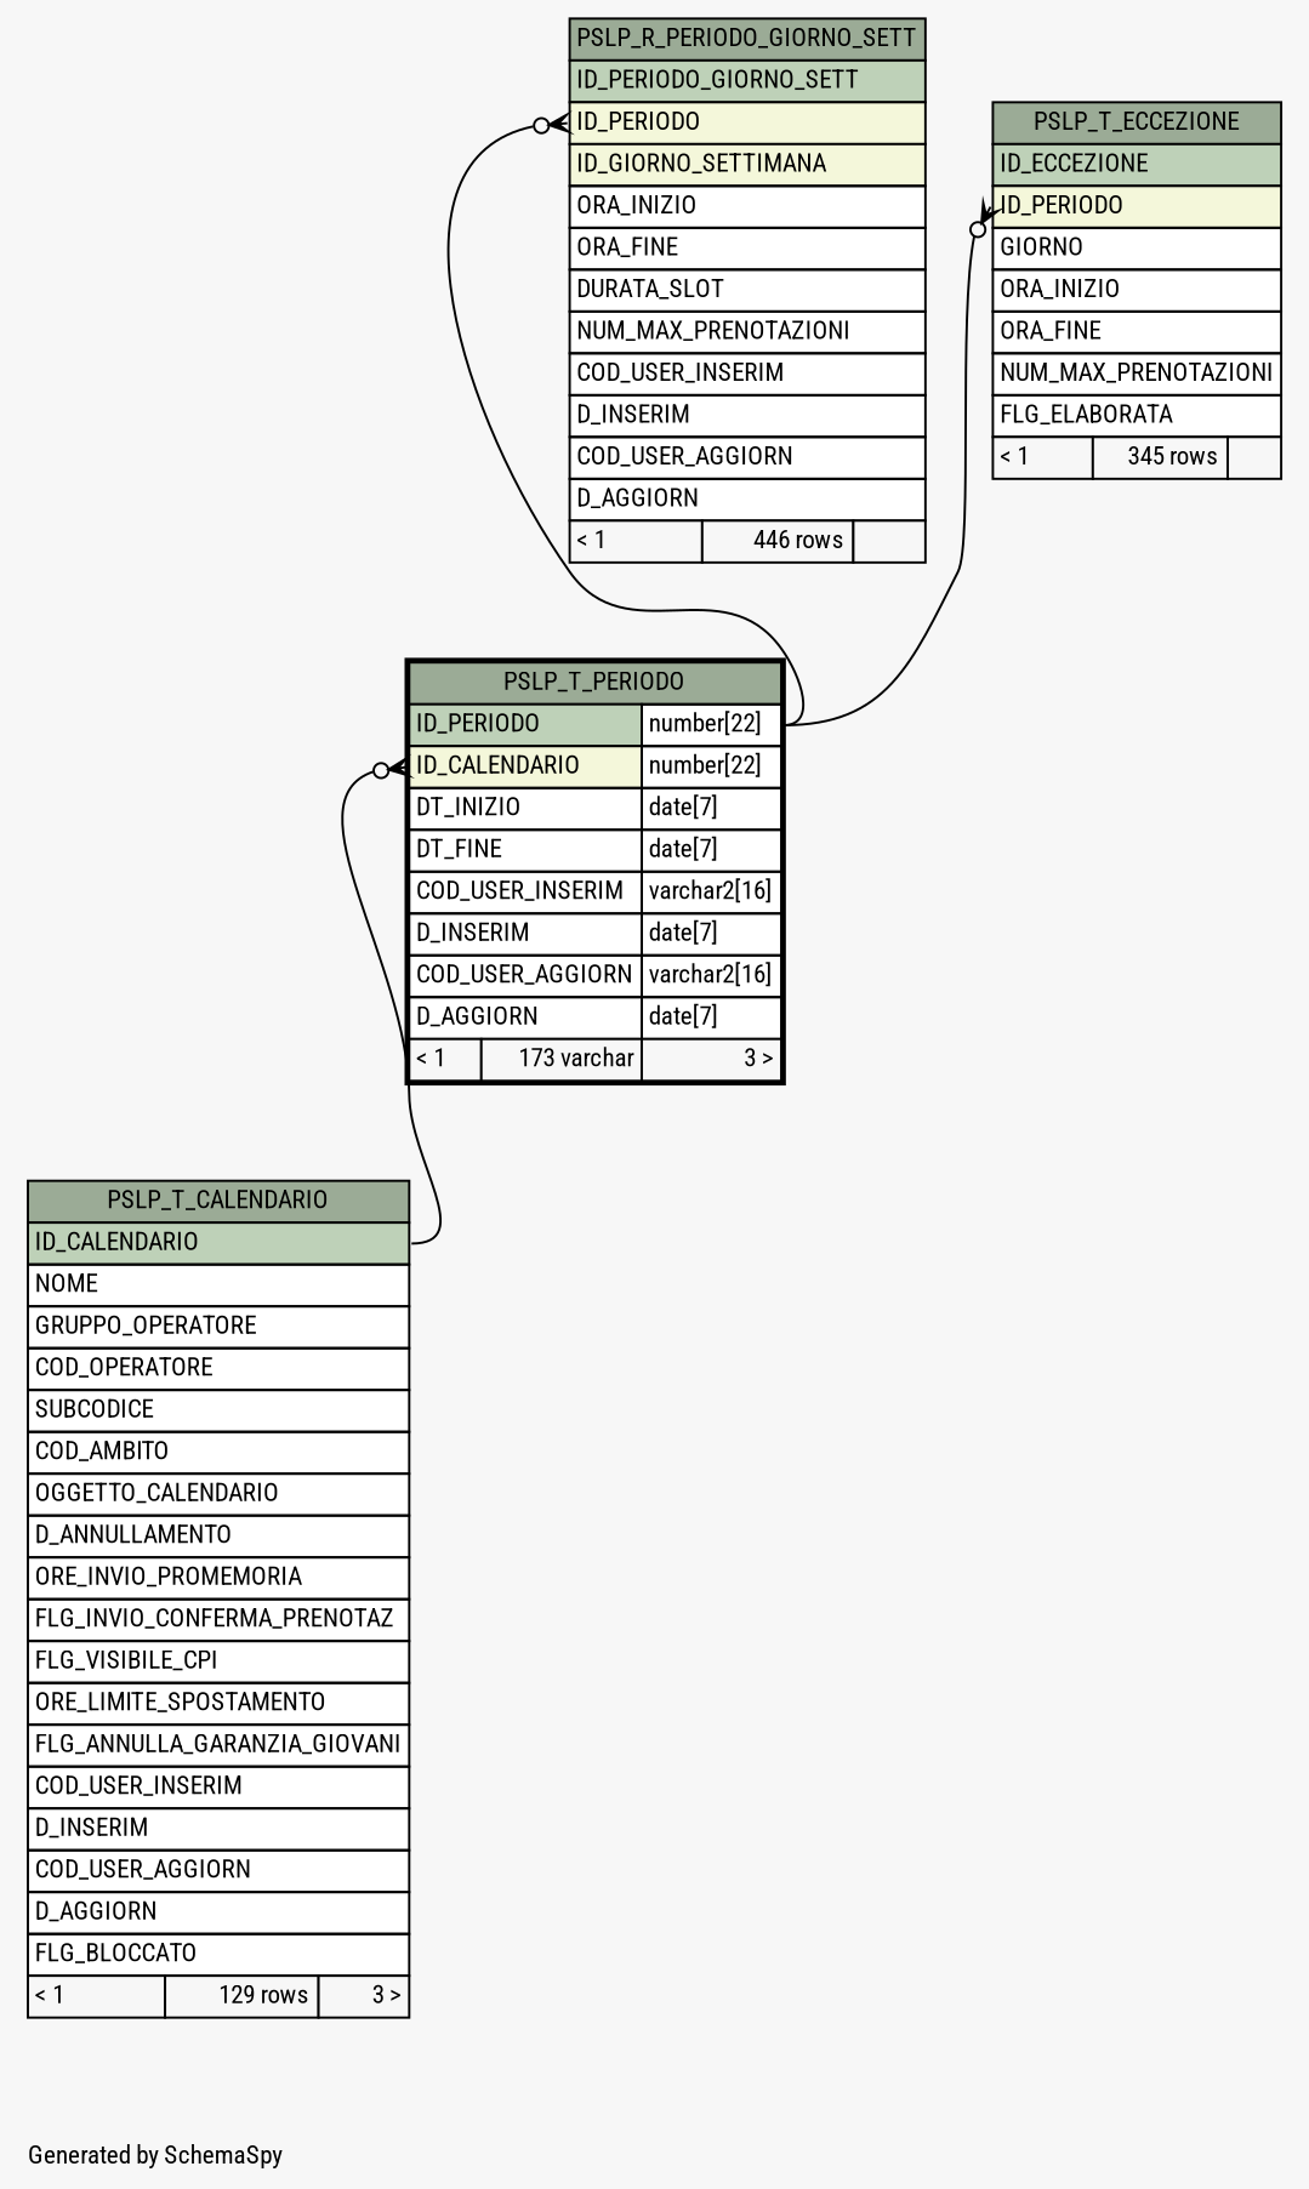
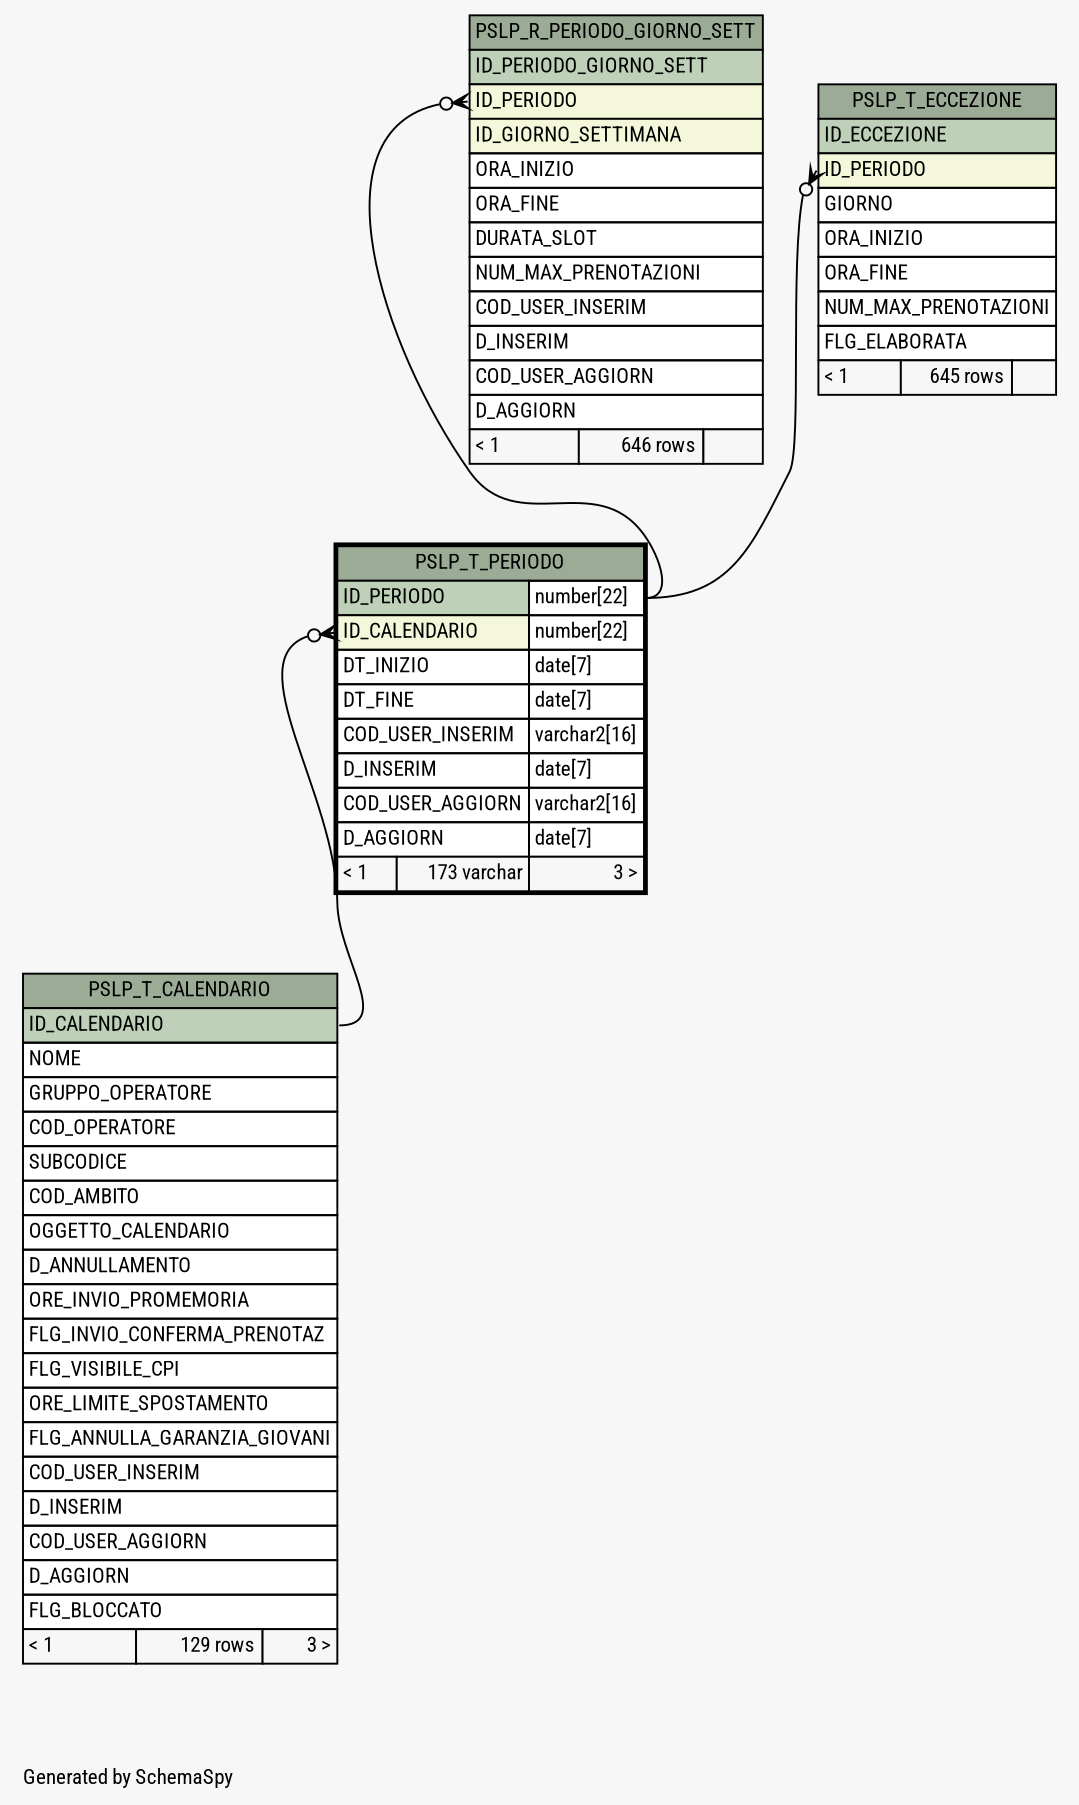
  digraph {
    bgcolor="#f7f7f7"
    fontname="Roboto Condensed"
    fontsize=11
    label="\nGenerated by SchemaSpy"
    labeljust=l
    nodesep=0.18
    rankdir=TB
    ranksep=0.46
    node [fontname="Roboto Condensed" fontsize=11 shape=plaintext]
    edge [arrowhead=none arrowsize=0.8 arrowtail=crowodot dir=back fontname="Roboto Condensed" headport="ID_PERIODO.type:e" tailport="ID_PERIODO:w"]
-   n1 [label=<     <TABLE BORDER="0" CELLBORDER="1" CELLSPACING="0" BGCOLOR="#ffffff">       <TR><TD COLSPAN="3" BGCOLOR="#9bab96" ALIGN="CENTER">PSLP_R_PERIODO_GIORNO_SETT</TD></TR>       <TR><TD PORT="ID_PERIODO_GIORNO_SETT" COLSPAN="3" BGCOLOR="#bed1b8" ALIGN="LEFT">ID_PERIODO_GIORNO_SETT</TD></TR>       <TR><TD PORT="ID_PERIODO" COLSPAN="3" BGCOLOR="#f4f7da" ALIGN="LEFT">ID_PERIODO</TD></TR>       <TR><TD PORT="ID_GIORNO_SETTIMANA" COLSPAN="3" BGCOLOR="#f4f7da" ALIGN="LEFT">ID_GIORNO_SETTIMANA</TD></TR>       <TR><TD PORT="ORA_INIZIO" COLSPAN="3" ALIGN="LEFT">ORA_INIZIO</TD></TR>       <TR><TD PORT="ORA_FINE" COLSPAN="3" ALIGN="LEFT">ORA_FINE</TD></TR>       <TR><TD PORT="DURATA_SLOT" COLSPAN="3" ALIGN="LEFT">DURATA_SLOT</TD></TR>       <TR><TD PORT="NUM_MAX_PRENOTAZIONI" COLSPAN="3" ALIGN="LEFT">NUM_MAX_PRENOTAZIONI</TD></TR>       <TR><TD PORT="COD_USER_INSERIM" COLSPAN="3" ALIGN="LEFT">COD_USER_INSERIM</TD></TR>       <TR><TD PORT="D_INSERIM" COLSPAN="3" ALIGN="LEFT">D_INSERIM</TD></TR>       <TR><TD PORT="COD_USER_AGGIORN" COLSPAN="3" ALIGN="LEFT">COD_USER_AGGIORN</TD></TR>       <TR><TD PORT="D_AGGIORN" COLSPAN="3" ALIGN="LEFT">D_AGGIORN</TD></TR>       <TR><TD ALIGN="LEFT" BGCOLOR="#f7f7f7">&lt; 1</TD><TD ALIGN="RIGHT" BGCOLOR="#f7f7f7">446 rows</TD><TD ALIGN="RIGHT" BGCOLOR="#f7f7f7">  </TD></TR>     </TABLE>>]
+   n1 [label=<     <TABLE BORDER="0" CELLBORDER="1" CELLSPACING="0" BGCOLOR="#ffffff">       <TR><TD COLSPAN="3" BGCOLOR="#9bab96" ALIGN="CENTER">PSLP_R_PERIODO_GIORNO_SETT</TD></TR>       <TR><TD PORT="ID_PERIODO_GIORNO_SETT" COLSPAN="3" BGCOLOR="#bed1b8" ALIGN="LEFT">ID_PERIODO_GIORNO_SETT</TD></TR>       <TR><TD PORT="ID_PERIODO" COLSPAN="3" BGCOLOR="#f4f7da" ALIGN="LEFT">ID_PERIODO</TD></TR>       <TR><TD PORT="ID_GIORNO_SETTIMANA" COLSPAN="3" BGCOLOR="#f4f7da" ALIGN="LEFT">ID_GIORNO_SETTIMANA</TD></TR>       <TR><TD PORT="ORA_INIZIO" COLSPAN="3" ALIGN="LEFT">ORA_INIZIO</TD></TR>       <TR><TD PORT="ORA_FINE" COLSPAN="3" ALIGN="LEFT">ORA_FINE</TD></TR>       <TR><TD PORT="DURATA_SLOT" COLSPAN="3" ALIGN="LEFT">DURATA_SLOT</TD></TR>       <TR><TD PORT="NUM_MAX_PRENOTAZIONI" COLSPAN="3" ALIGN="LEFT">NUM_MAX_PRENOTAZIONI</TD></TR>       <TR><TD PORT="COD_USER_INSERIM" COLSPAN="3" ALIGN="LEFT">COD_USER_INSERIM</TD></TR>       <TR><TD PORT="D_INSERIM" COLSPAN="3" ALIGN="LEFT">D_INSERIM</TD></TR>       <TR><TD PORT="COD_USER_AGGIORN" COLSPAN="3" ALIGN="LEFT">COD_USER_AGGIORN</TD></TR>       <TR><TD PORT="D_AGGIORN" COLSPAN="3" ALIGN="LEFT">D_AGGIORN</TD></TR>       <TR><TD ALIGN="LEFT" BGCOLOR="#f7f7f7">&lt; 1</TD><TD ALIGN="RIGHT" BGCOLOR="#f7f7f7">646 rows</TD><TD ALIGN="RIGHT" BGCOLOR="#f7f7f7">  </TD></TR>     </TABLE>>]
    n2 [label=<     <TABLE BORDER="2" CELLBORDER="1" CELLSPACING="0" BGCOLOR="#ffffff">       <TR><TD COLSPAN="3" BGCOLOR="#9bab96" ALIGN="CENTER">PSLP_T_PERIODO</TD></TR>       <TR><TD PORT="ID_PERIODO" COLSPAN="2" BGCOLOR="#bed1b8" ALIGN="LEFT">ID_PERIODO</TD><TD PORT="ID_PERIODO.type" ALIGN="LEFT">number[22]</TD></TR>       <TR><TD PORT="ID_CALENDARIO" COLSPAN="2" BGCOLOR="#f4f7da" ALIGN="LEFT">ID_CALENDARIO</TD><TD PORT="ID_CALENDARIO.type" ALIGN="LEFT">number[22]</TD></TR>       <TR><TD PORT="DT_INIZIO" COLSPAN="2" ALIGN="LEFT">DT_INIZIO</TD><TD PORT="DT_INIZIO.type" ALIGN="LEFT">date[7]</TD></TR>       <TR><TD PORT="DT_FINE" COLSPAN="2" ALIGN="LEFT">DT_FINE</TD><TD PORT="DT_FINE.type" ALIGN="LEFT">date[7]</TD></TR>       <TR><TD PORT="COD_USER_INSERIM" COLSPAN="2" ALIGN="LEFT">COD_USER_INSERIM</TD><TD PORT="COD_USER_INSERIM.type" ALIGN="LEFT">varchar2[16]</TD></TR>       <TR><TD PORT="D_INSERIM" COLSPAN="2" ALIGN="LEFT">D_INSERIM</TD><TD PORT="D_INSERIM.type" ALIGN="LEFT">date[7]</TD></TR>       <TR><TD PORT="COD_USER_AGGIORN" COLSPAN="2" ALIGN="LEFT">COD_USER_AGGIORN</TD><TD PORT="COD_USER_AGGIORN.type" ALIGN="LEFT">varchar2[16]</TD></TR>       <TR><TD PORT="D_AGGIORN" COLSPAN="2" ALIGN="LEFT">D_AGGIORN</TD><TD PORT="D_AGGIORN.type" ALIGN="LEFT">date[7]</TD></TR>       <TR><TD ALIGN="LEFT" BGCOLOR="#f7f7f7">&lt; 1</TD><TD ALIGN="RIGHT" BGCOLOR="#f7f7f7">173 varchar</TD><TD ALIGN="RIGHT" BGCOLOR="#f7f7f7">3 &gt;</TD></TR>     </TABLE>>]
    n3 [label=<     <TABLE BORDER="0" CELLBORDER="1" CELLSPACING="0" BGCOLOR="#ffffff">       <TR><TD COLSPAN="3" BGCOLOR="#9bab96" ALIGN="CENTER">PSLP_T_CALENDARIO</TD></TR>       <TR><TD PORT="ID_CALENDARIO" COLSPAN="3" BGCOLOR="#bed1b8" ALIGN="LEFT">ID_CALENDARIO</TD></TR>       <TR><TD PORT="NOME" COLSPAN="3" ALIGN="LEFT">NOME</TD></TR>       <TR><TD PORT="GRUPPO_OPERATORE" COLSPAN="3" ALIGN="LEFT">GRUPPO_OPERATORE</TD></TR>       <TR><TD PORT="COD_OPERATORE" COLSPAN="3" ALIGN="LEFT">COD_OPERATORE</TD></TR>       <TR><TD PORT="SUBCODICE" COLSPAN="3" ALIGN="LEFT">SUBCODICE</TD></TR>       <TR><TD PORT="COD_AMBITO" COLSPAN="3" ALIGN="LEFT">COD_AMBITO</TD></TR>       <TR><TD PORT="OGGETTO_CALENDARIO" COLSPAN="3" ALIGN="LEFT">OGGETTO_CALENDARIO</TD></TR>       <TR><TD PORT="D_ANNULLAMENTO" COLSPAN="3" ALIGN="LEFT">D_ANNULLAMENTO</TD></TR>       <TR><TD PORT="ORE_INVIO_PROMEMORIA" COLSPAN="3" ALIGN="LEFT">ORE_INVIO_PROMEMORIA</TD></TR>       <TR><TD PORT="FLG_INVIO_CONFERMA_PRENOTAZ" COLSPAN="3" ALIGN="LEFT">FLG_INVIO_CONFERMA_PRENOTAZ</TD></TR>       <TR><TD PORT="FLG_VISIBILE_CPI" COLSPAN="3" ALIGN="LEFT">FLG_VISIBILE_CPI</TD></TR>       <TR><TD PORT="ORE_LIMITE_SPOSTAMENTO" COLSPAN="3" ALIGN="LEFT">ORE_LIMITE_SPOSTAMENTO</TD></TR>       <TR><TD PORT="FLG_ANNULLA_GARANZIA_GIOVANI" COLSPAN="3" ALIGN="LEFT">FLG_ANNULLA_GARANZIA_GIOVANI</TD></TR>       <TR><TD PORT="COD_USER_INSERIM" COLSPAN="3" ALIGN="LEFT">COD_USER_INSERIM</TD></TR>       <TR><TD PORT="D_INSERIM" COLSPAN="3" ALIGN="LEFT">D_INSERIM</TD></TR>       <TR><TD PORT="COD_USER_AGGIORN" COLSPAN="3" ALIGN="LEFT">COD_USER_AGGIORN</TD></TR>       <TR><TD PORT="D_AGGIORN" COLSPAN="3" ALIGN="LEFT">D_AGGIORN</TD></TR>       <TR><TD PORT="FLG_BLOCCATO" COLSPAN="3" ALIGN="LEFT">FLG_BLOCCATO</TD></TR>       <TR><TD ALIGN="LEFT" BGCOLOR="#f7f7f7">&lt; 1</TD><TD ALIGN="RIGHT" BGCOLOR="#f7f7f7">129 rows</TD><TD ALIGN="RIGHT" BGCOLOR="#f7f7f7">3 &gt;</TD></TR>     </TABLE>>]
-   n4 [label=<     <TABLE BORDER="0" CELLBORDER="1" CELLSPACING="0" BGCOLOR="#ffffff">       <TR><TD COLSPAN="3" BGCOLOR="#9bab96" ALIGN="CENTER">PSLP_T_ECCEZIONE</TD></TR>       <TR><TD PORT="ID_ECCEZIONE" COLSPAN="3" BGCOLOR="#bed1b8" ALIGN="LEFT">ID_ECCEZIONE</TD></TR>       <TR><TD PORT="ID_PERIODO" COLSPAN="3" BGCOLOR="#f4f7da" ALIGN="LEFT">ID_PERIODO</TD></TR>       <TR><TD PORT="GIORNO" COLSPAN="3" ALIGN="LEFT">GIORNO</TD></TR>       <TR><TD PORT="ORA_INIZIO" COLSPAN="3" ALIGN="LEFT">ORA_INIZIO</TD></TR>       <TR><TD PORT="ORA_FINE" COLSPAN="3" ALIGN="LEFT">ORA_FINE</TD></TR>       <TR><TD PORT="NUM_MAX_PRENOTAZIONI" COLSPAN="3" ALIGN="LEFT">NUM_MAX_PRENOTAZIONI</TD></TR>       <TR><TD PORT="FLG_ELABORATA" COLSPAN="3" ALIGN="LEFT">FLG_ELABORATA</TD></TR>       <TR><TD ALIGN="LEFT" BGCOLOR="#f7f7f7">&lt; 1</TD><TD ALIGN="RIGHT" BGCOLOR="#f7f7f7">345 rows</TD><TD ALIGN="RIGHT" BGCOLOR="#f7f7f7">  </TD></TR>     </TABLE>>]
+   n4 [label=<     <TABLE BORDER="0" CELLBORDER="1" CELLSPACING="0" BGCOLOR="#ffffff">       <TR><TD COLSPAN="3" BGCOLOR="#9bab96" ALIGN="CENTER">PSLP_T_ECCEZIONE</TD></TR>       <TR><TD PORT="ID_ECCEZIONE" COLSPAN="3" BGCOLOR="#bed1b8" ALIGN="LEFT">ID_ECCEZIONE</TD></TR>       <TR><TD PORT="ID_PERIODO" COLSPAN="3" BGCOLOR="#f4f7da" ALIGN="LEFT">ID_PERIODO</TD></TR>       <TR><TD PORT="GIORNO" COLSPAN="3" ALIGN="LEFT">GIORNO</TD></TR>       <TR><TD PORT="ORA_INIZIO" COLSPAN="3" ALIGN="LEFT">ORA_INIZIO</TD></TR>       <TR><TD PORT="ORA_FINE" COLSPAN="3" ALIGN="LEFT">ORA_FINE</TD></TR>       <TR><TD PORT="NUM_MAX_PRENOTAZIONI" COLSPAN="3" ALIGN="LEFT">NUM_MAX_PRENOTAZIONI</TD></TR>       <TR><TD PORT="FLG_ELABORATA" COLSPAN="3" ALIGN="LEFT">FLG_ELABORATA</TD></TR>       <TR><TD ALIGN="LEFT" BGCOLOR="#f7f7f7">&lt; 1</TD><TD ALIGN="RIGHT" BGCOLOR="#f7f7f7">645 rows</TD><TD ALIGN="RIGHT" BGCOLOR="#f7f7f7">  </TD></TR>     </TABLE>>]
    n1 -> n2
    n2 -> n3 [headport="ID_CALENDARIO:e" tailport="ID_CALENDARIO:w"]
    n4 -> n2
  }
